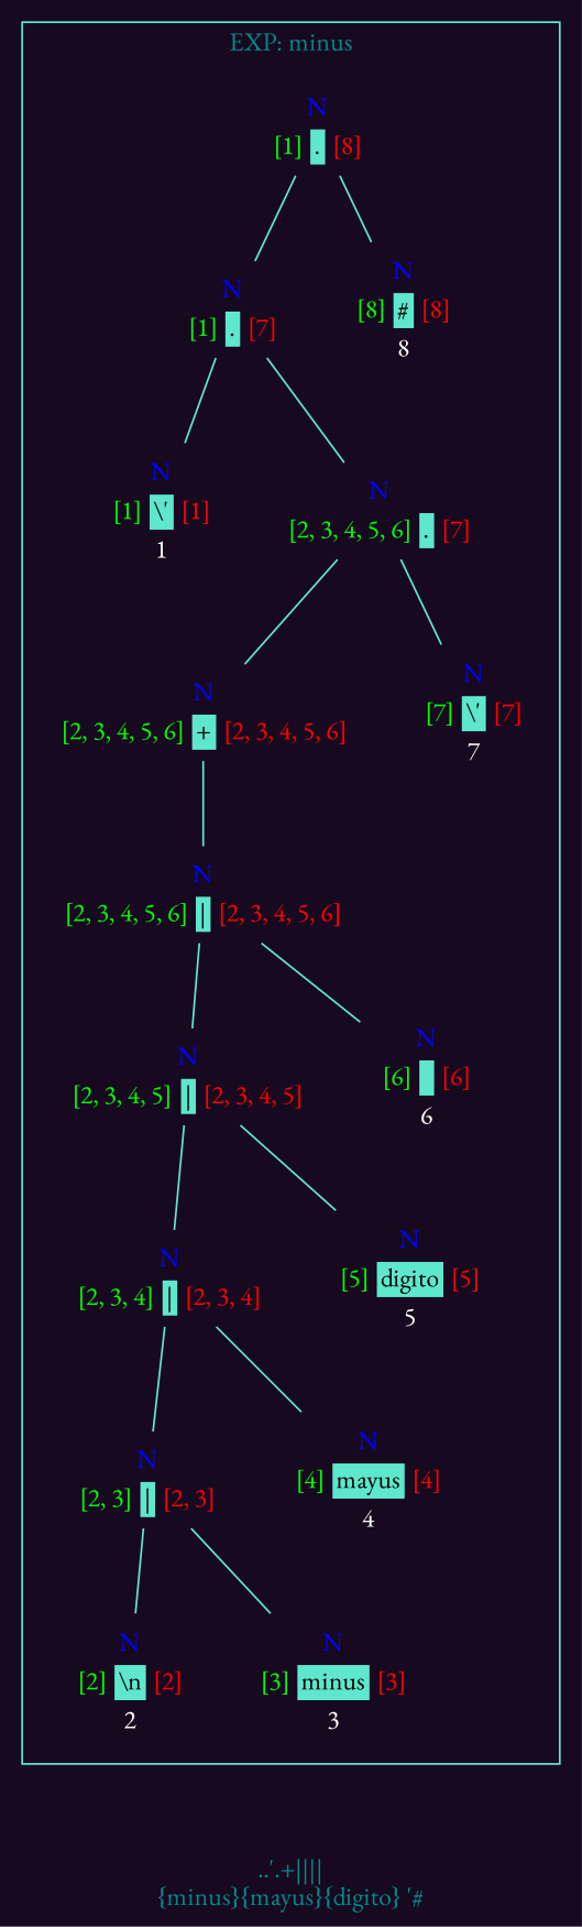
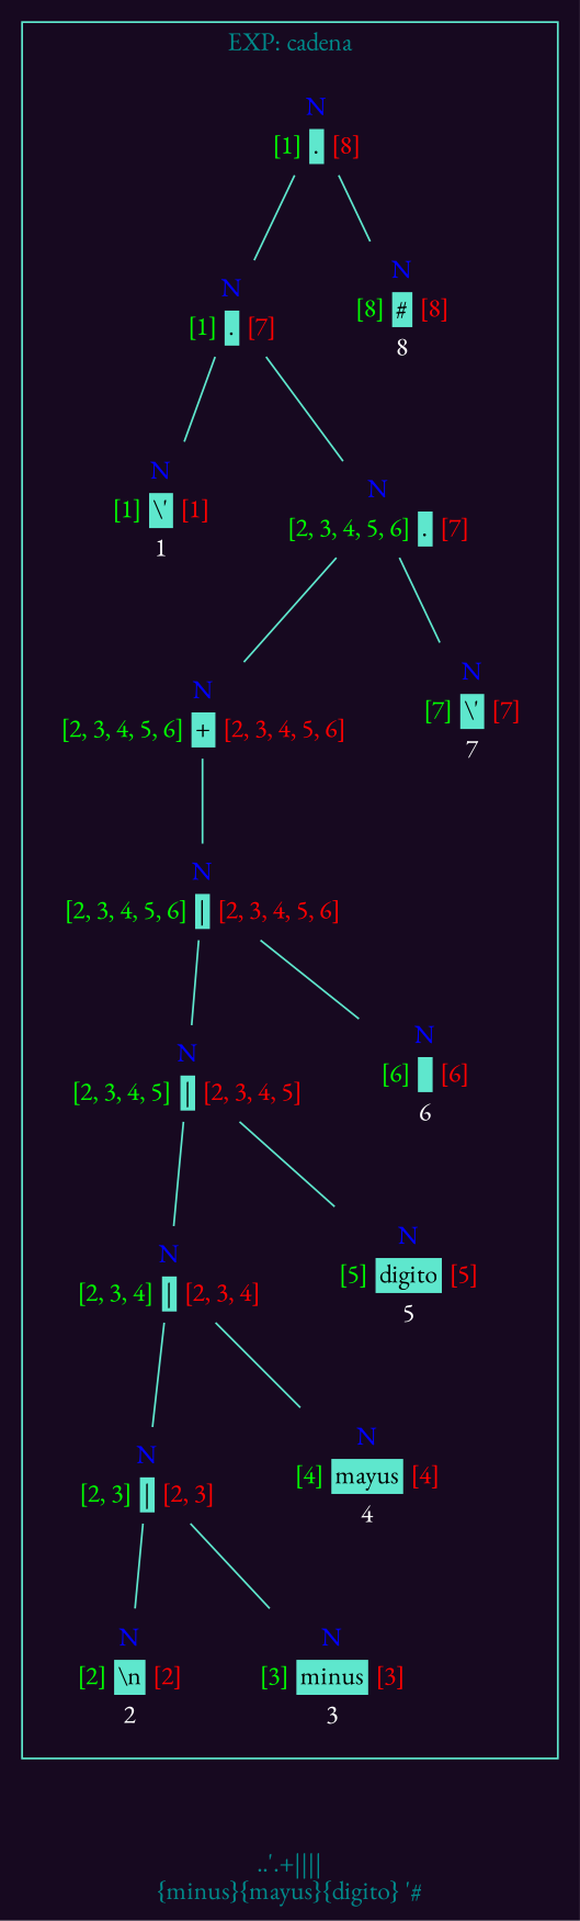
  graph {
    bgcolor="#170920"
    fontcolor=cyan4
    label="..\'.+||||\n{minus}{mayus}{digito} \'#"
    fontname="EB Garamond"
    node [fontname="EB Garamond" shape=none]
    edge [color="#5ee7cd" fontname="EB Garamond"]
    n1 [label=<                 <table border="0">                     <tr><td colspan="3"><font color="blue">N</font></td></tr>                     <tr><td><font color="green">[1]</font></td>                     <td bgcolor="#5ee7cd"><font color="black">.</font></td>                     <td ><font color="red">[8]</font></td></tr>                 </table>             >]
    n2 [label=<                 <table border="0">                     <tr><td colspan="3"><font color="blue">N</font></td></tr>                     <tr><td><font color="green">[1]</font></td>                     <td bgcolor="#5ee7cd"><font color="black">.</font></td>                     <td ><font color="red">[7]</font></td></tr>                 </table>             >]
    n3 [label=<                 <table border="0">                     <tr><td colspan="3"><font color="blue">N</font></td></tr>                     <tr><td><font color="green">[8]</font></td>                     <td bgcolor="#5ee7cd"><font color="black">#</font></td>                     <td ><font color="red">[8]</font></td></tr>                     <tr><td colspan="3"><font color="white">8</font></td></tr>                 </table>             >]
    n4 [label=<                 <table border="0">                     <tr><td colspan="3"><font color="blue">N</font></td></tr>                     <tr><td><font color="green">[1]</font></td>                     <td bgcolor="#5ee7cd"><font color="black">\'</font></td>                     <td ><font color="red">[1]</font></td></tr>                     <tr><td colspan="3"><font color="white">1</font></td></tr>                 </table>             >]
    n5 [label=<                 <table border="0">                     <tr><td colspan="3"><font color="blue">N</font></td></tr>                     <tr><td><font color="green">[2, 3, 4, 5, 6]</font></td>                     <td bgcolor="#5ee7cd"><font color="black">.</font></td>                     <td ><font color="red">[7]</font></td></tr>                 </table>             >]
    n6 [label=<                 <table border="0">                     <tr><td colspan="3"><font color="blue">N</font></td></tr>                     <tr><td><font color="green">[2, 3, 4, 5, 6]</font></td>                     <td bgcolor="#5ee7cd"><font color="black">+</font></td>                     <td ><font color="red">[2, 3, 4, 5, 6]</font></td></tr>                 </table>             >]
    n7 [label=<                 <table border="0">                     <tr><td colspan="3"><font color="blue">N</font></td></tr>                     <tr><td><font color="green">[7]</font></td>                     <td bgcolor="#5ee7cd"><font color="black">\'</font></td>                     <td ><font color="red">[7]</font></td></tr>                     <tr><td colspan="3"><font color="white">7</font></td></tr>                 </table>             >]
    n8 [label=<                 <table border="0">                     <tr><td colspan="3"><font color="blue">N</font></td></tr>                     <tr><td><font color="green">[2, 3, 4, 5, 6]</font></td>                     <td bgcolor="#5ee7cd"><font color="black">|</font></td>                     <td ><font color="red">[2, 3, 4, 5, 6]</font></td></tr>                 </table>             >]
    n9 [label=<                 <table border="0">                     <tr><td colspan="3"><font color="blue">N</font></td></tr>                     <tr><td><font color="green">[2, 3, 4, 5]</font></td>                     <td bgcolor="#5ee7cd"><font color="black">|</font></td>                     <td ><font color="red">[2, 3, 4, 5]</font></td></tr>                 </table>             >]
    n10 [label=<                 <table border="0">                     <tr><td colspan="3"><font color="blue">N</font></td></tr>                     <tr><td><font color="green">[6]</font></td>                     <td bgcolor="#5ee7cd"><font color="black"> </font></td>                     <td ><font color="red">[6]</font></td></tr>                     <tr><td colspan="3"><font color="white">6</font></td></tr>                 </table>             >]
    n11 [label=<                 <table border="0">                     <tr><td colspan="3"><font color="blue">N</font></td></tr>                     <tr><td><font color="green">[2, 3, 4]</font></td>                     <td bgcolor="#5ee7cd"><font color="black">|</font></td>                     <td ><font color="red">[2, 3, 4]</font></td></tr>                 </table>             >]
    n12 [label=<                 <table border="0">                     <tr><td colspan="3"><font color="blue">N</font></td></tr>                     <tr><td><font color="green">[5]</font></td>                     <td bgcolor="#5ee7cd"><font color="black">digito</font></td>                     <td ><font color="red">[5]</font></td></tr>                     <tr><td colspan="3"><font color="white">5</font></td></tr>                 </table>             >]
    n13 [label=<                 <table border="0">                     <tr><td colspan="3"><font color="blue">N</font></td></tr>                     <tr><td><font color="green">[2, 3]</font></td>                     <td bgcolor="#5ee7cd"><font color="black">|</font></td>                     <td ><font color="red">[2, 3]</font></td></tr>                 </table>             >]
    n14 [label=<                 <table border="0">                     <tr><td colspan="3"><font color="blue">N</font></td></tr>                     <tr><td><font color="green">[4]</font></td>                     <td bgcolor="#5ee7cd"><font color="black">mayus</font></td>                     <td ><font color="red">[4]</font></td></tr>                     <tr><td colspan="3"><font color="white">4</font></td></tr>                 </table>             >]
    n15 [label=<                 <table border="0">                     <tr><td colspan="3"><font color="blue">N</font></td></tr>                     <tr><td><font color="green">[2]</font></td>                     <td bgcolor="#5ee7cd"><font color="black">\n</font></td>                     <td ><font color="red">[2]</font></td></tr>                     <tr><td colspan="3"><font color="white">2</font></td></tr>                 </table>             >]
    n16 [label=<                 <table border="0">                     <tr><td colspan="3"><font color="blue">N</font></td></tr>                     <tr><td><font color="green">[3]</font></td>                     <td bgcolor="#5ee7cd"><font color="black">minus</font></td>                     <td ><font color="red">[3]</font></td></tr>                     <tr><td colspan="3"><font color="white">3</font></td></tr>                 </table>             >]
    subgraph cluster_1 {
      color="#5ee7cd"
-     label="EXP: minus"
+     label="EXP: cadena"
      n1
      n2
      n3
      n4
      n5
      n6
      n7
      n8
      n9
      n10
      n11
      n12
      n13
      n14
      n15
      n16
    }
    n1 -- n2
    n1 -- n3
    n2 -- n4
    n2 -- n5
    n5 -- n6
    n5 -- n7
    n6 -- n8
    n8 -- n9
    n8 -- n10
    n9 -- n11
    n9 -- n12
    n11 -- n13
    n11 -- n14
    n13 -- n15
    n13 -- n16
  }
